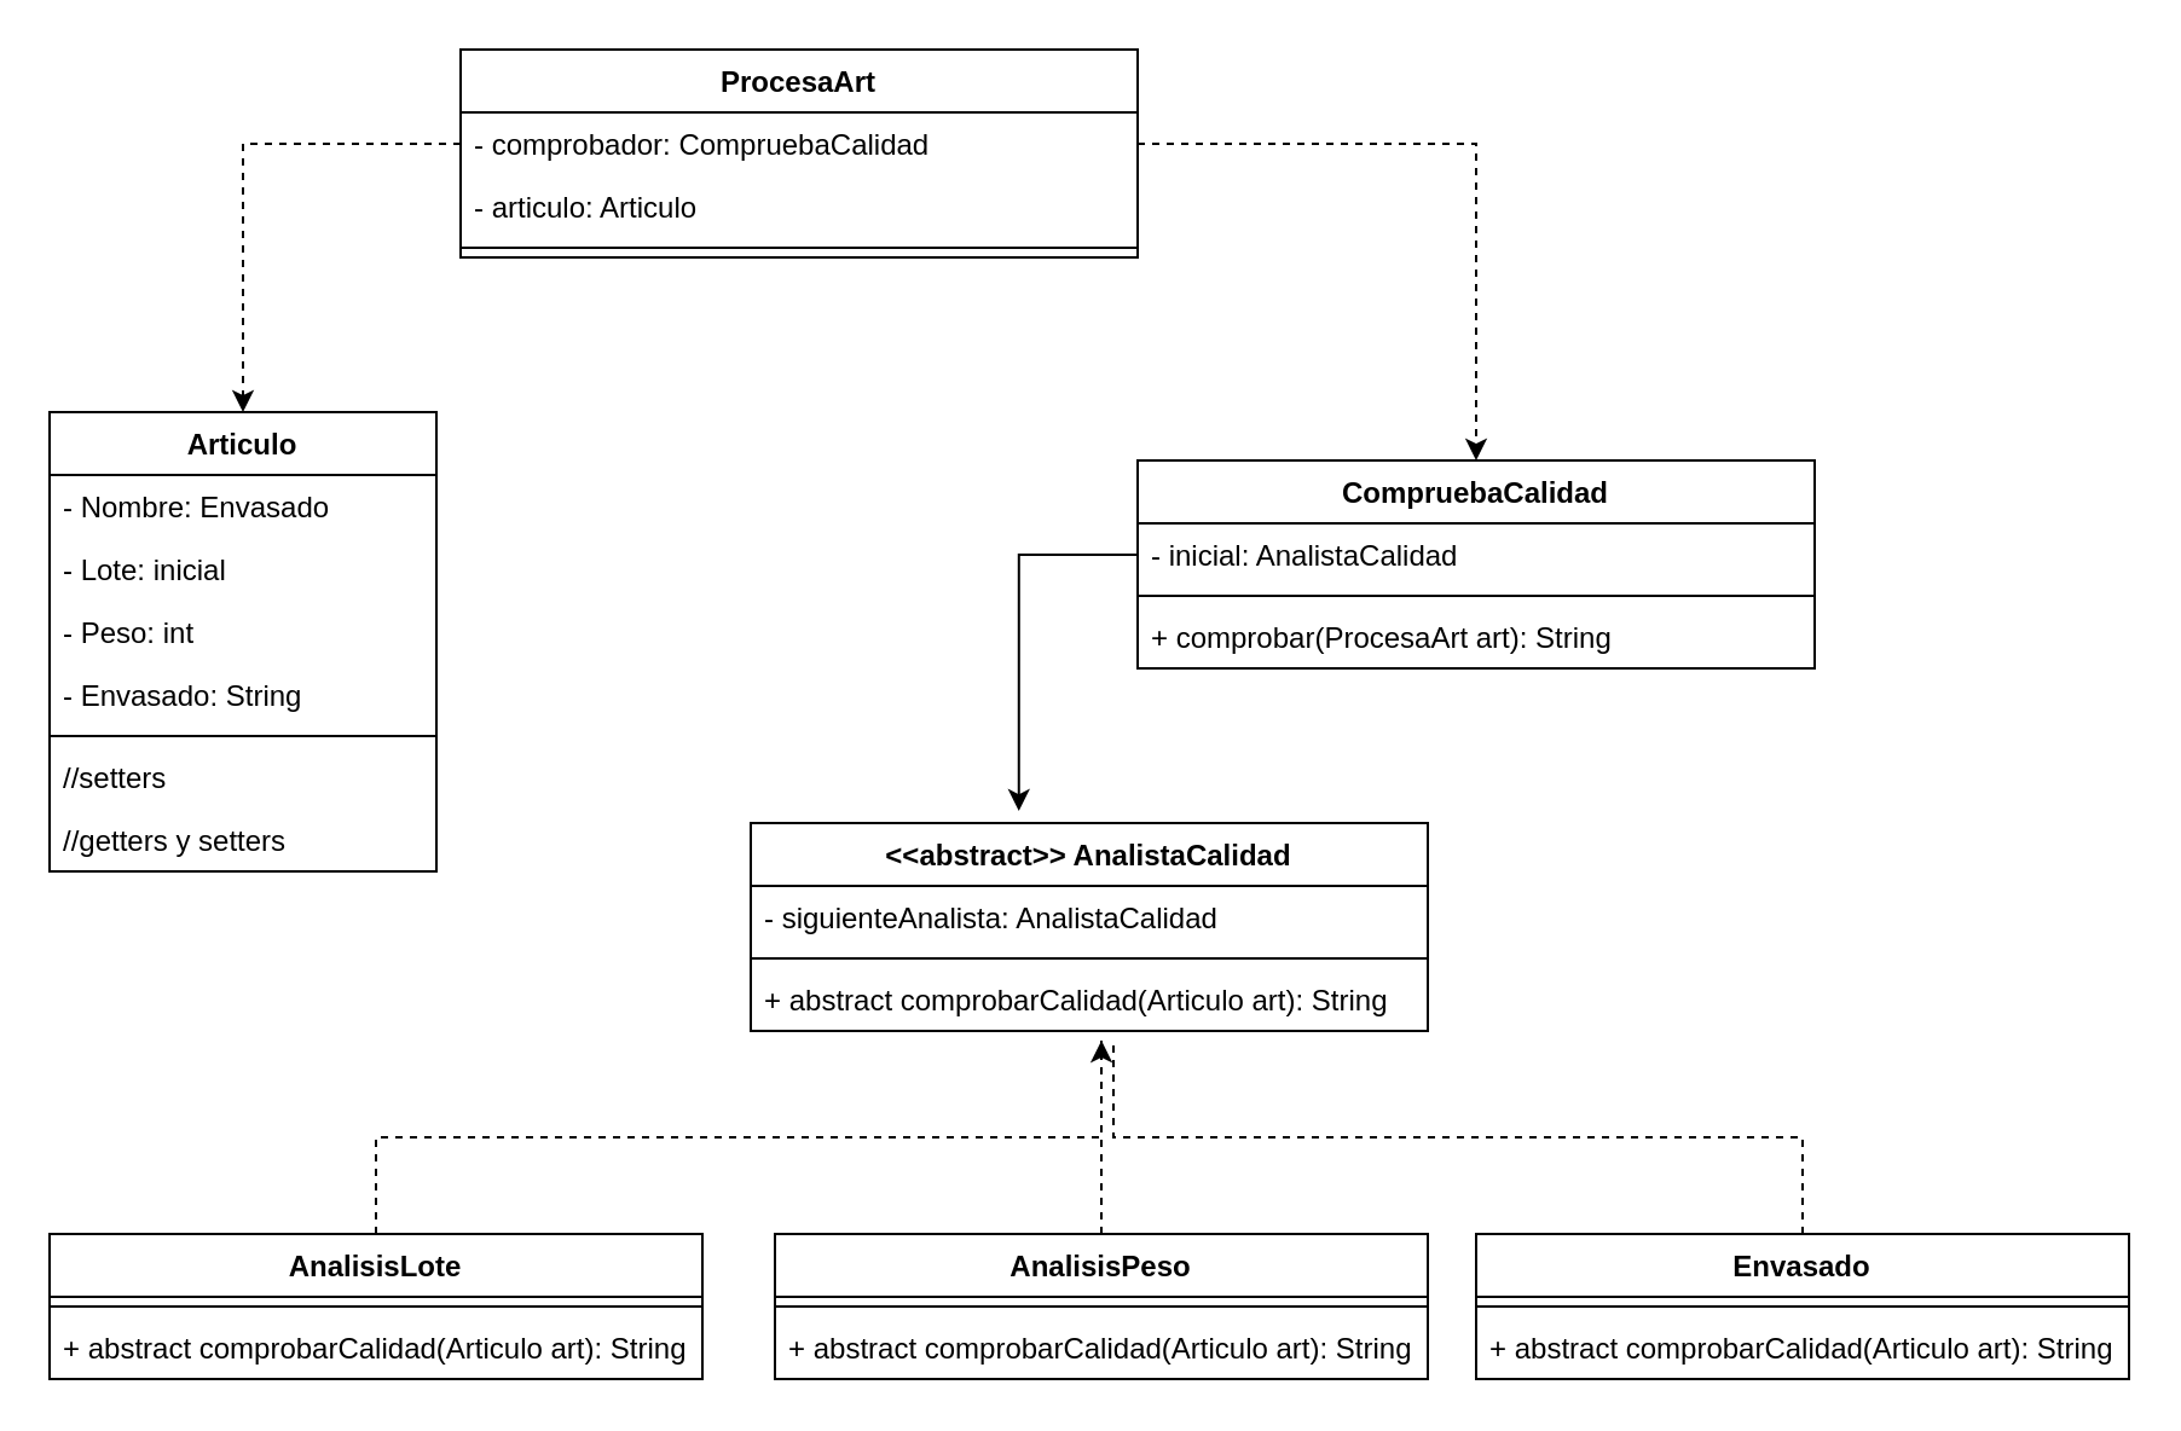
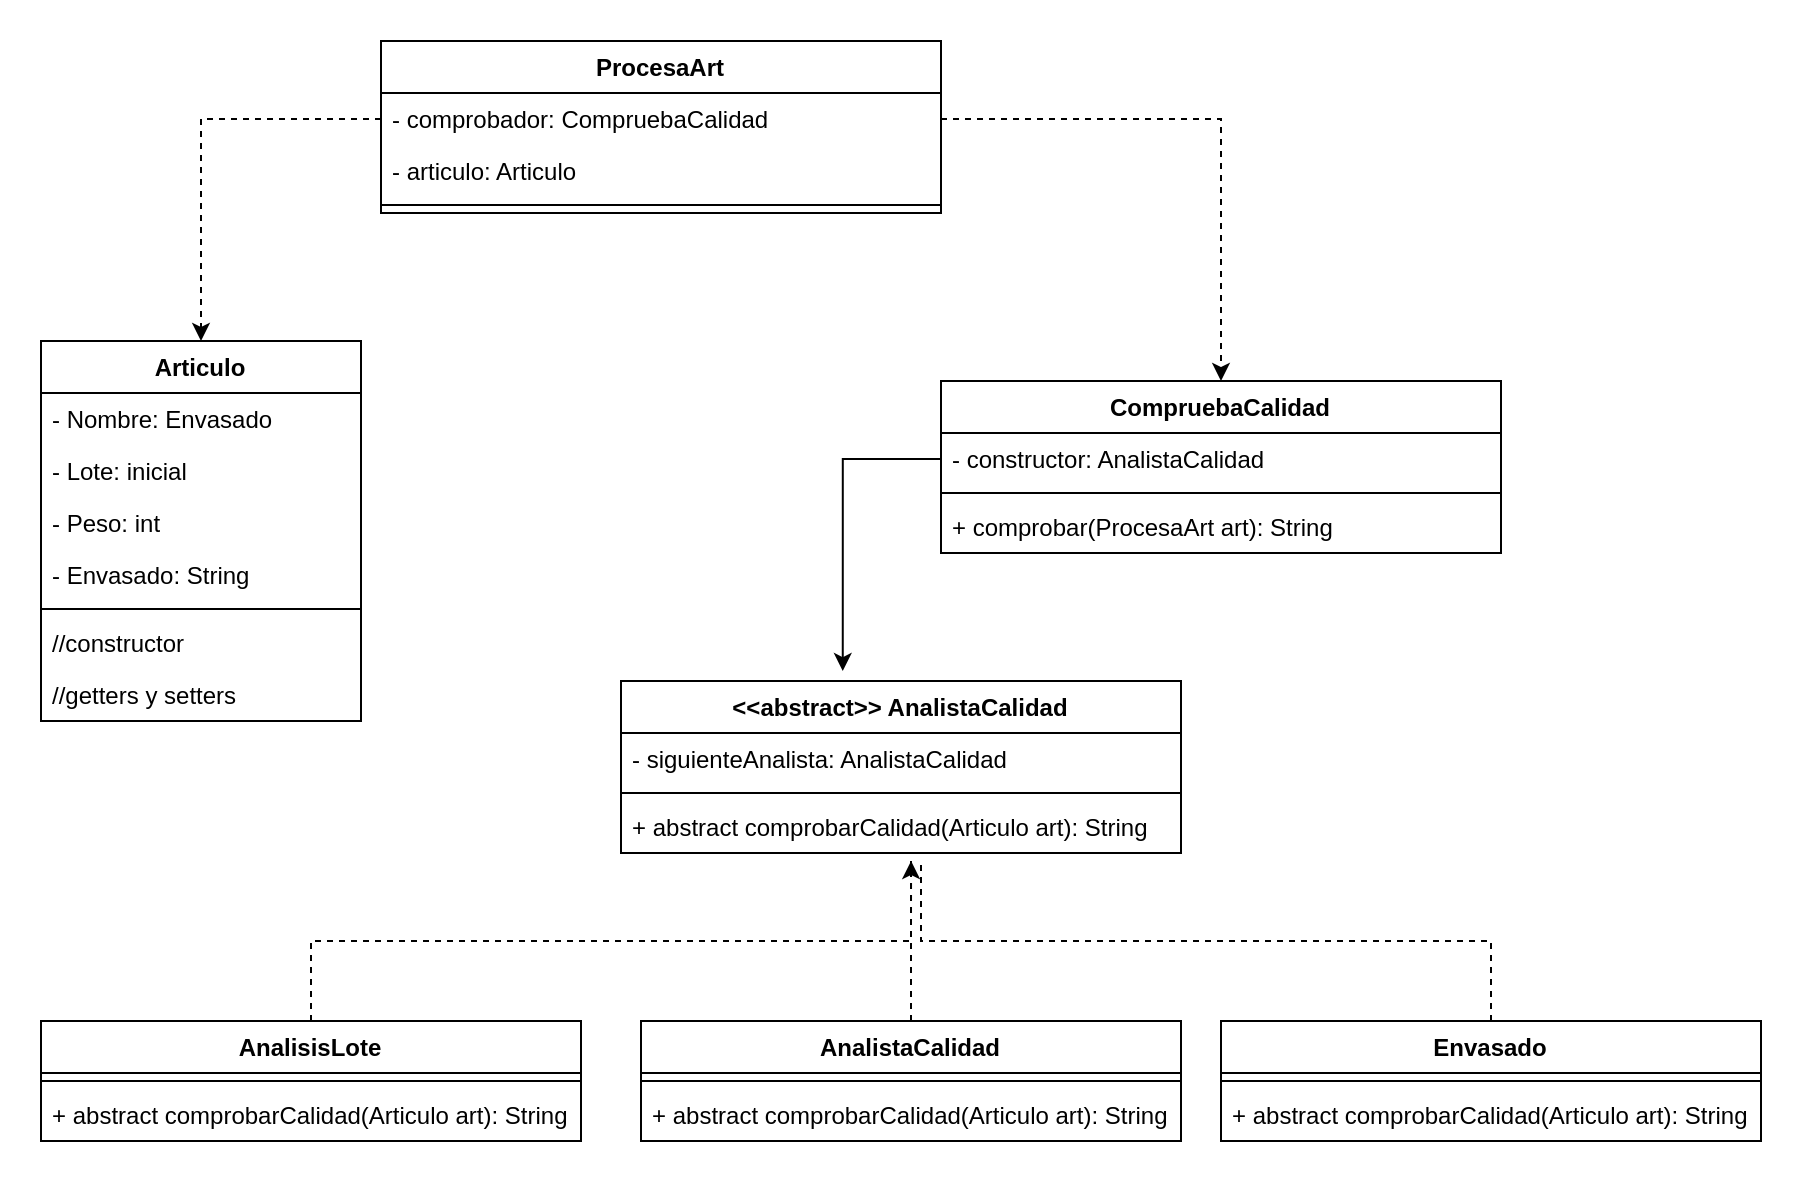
  <mxCell id="0" />
  <mxCell id="1" parent="0" />
  <mxCell id="2" style="edgeStyle=orthogonalEdgeStyle;rounded=0;orthogonalLoop=1;jettySize=auto;html=1;exitX=0.5;exitY=0;exitDx=0;exitDy=0;dashed=1;entryX=0.518;entryY=1.154;entryDx=0;entryDy=0;entryPerimeter=0;" parent="1" source="3" target="9" edge="1"><mxGeometry relative="1" as="geometry"><mxPoint x="440" y="430" as="targetPoint" /><Array as="points"><mxPoint x="155" y="470" /><mxPoint x="455" y="470" /></Array></mxGeometry></mxCell>
  <mxCell id="3" value="AnalisisLote" style="swimlane;fontStyle=1;align=center;verticalAlign=top;childLayout=stackLayout;horizontal=1;startSize=26;horizontalStack=0;resizeParent=1;resizeParentMax=0;resizeLast=0;collapsible=1;marginBottom=0;" parent="1" vertex="1"><mxGeometry x="20" y="510" width="270" height="60" as="geometry" /></mxCell>
  <mxCell id="4" value="" style="line;strokeWidth=1;fillColor=none;align=left;verticalAlign=middle;spacingTop=-1;spacingLeft=3;spacingRight=3;rotatable=0;labelPosition=right;points=[];portConstraint=eastwest;" parent="3" vertex="1"><mxGeometry y="26" width="270" height="8" as="geometry" /></mxCell>
  <mxCell id="5" value="+ abstract comprobarCalidad(Articulo art): String" style="text;strokeColor=none;fillColor=none;align=left;verticalAlign=top;spacingLeft=4;spacingRight=4;overflow=hidden;rotatable=0;points=[[0,0.5],[1,0.5]];portConstraint=eastwest;" parent="3" vertex="1"><mxGeometry y="34" width="270" height="26" as="geometry" /></mxCell>
  <mxCell id="6" value="&lt;&lt;abstract&gt;&gt; AnalistaCalidad" style="swimlane;fontStyle=1;align=center;verticalAlign=top;childLayout=stackLayout;horizontal=1;startSize=26;horizontalStack=0;resizeParent=1;resizeParentMax=0;resizeLast=0;collapsible=1;marginBottom=0;whiteSpace=wrap;" parent="1" vertex="1"><mxGeometry x="310" y="340" width="280" height="86" as="geometry" /></mxCell>
  <mxCell id="7" value="- siguienteAnalista: AnalistaCalidad" style="text;strokeColor=none;fillColor=none;align=left;verticalAlign=top;spacingLeft=4;spacingRight=4;overflow=hidden;rotatable=0;points=[[0,0.5],[1,0.5]];portConstraint=eastwest;" parent="6" vertex="1"><mxGeometry y="26" width="280" height="26" as="geometry" /></mxCell>
  <mxCell id="8" value="" style="line;strokeWidth=1;fillColor=none;align=left;verticalAlign=middle;spacingTop=-1;spacingLeft=3;spacingRight=3;rotatable=0;labelPosition=right;points=[];portConstraint=eastwest;" parent="6" vertex="1"><mxGeometry y="52" width="280" height="8" as="geometry" /></mxCell>
  <mxCell id="9" value="+ abstract comprobarCalidad(Articulo art): String" style="text;strokeColor=none;fillColor=none;align=left;verticalAlign=top;spacingLeft=4;spacingRight=4;overflow=hidden;rotatable=0;points=[[0,0.5],[1,0.5]];portConstraint=eastwest;" parent="6" vertex="1"><mxGeometry y="60" width="280" height="26" as="geometry" /></mxCell>
  <mxCell id="10" value="Articulo" style="swimlane;fontStyle=1;align=center;verticalAlign=top;childLayout=stackLayout;horizontal=1;startSize=26;horizontalStack=0;resizeParent=1;resizeParentMax=0;resizeLast=0;collapsible=1;marginBottom=0;" parent="1" vertex="1"><mxGeometry x="20" y="170" width="160" height="190" as="geometry" /></mxCell>
  <mxCell id="11" value="- Nombre: Envasado" style="text;strokeColor=none;fillColor=none;align=left;verticalAlign=top;spacingLeft=4;spacingRight=4;overflow=hidden;rotatable=0;points=[[0,0.5],[1,0.5]];portConstraint=eastwest;" parent="10" vertex="1"><mxGeometry y="26" width="160" height="26" as="geometry" /></mxCell>
  <mxCell id="12" value="- Lote: inicial" style="text;strokeColor=none;fillColor=none;align=left;verticalAlign=top;spacingLeft=4;spacingRight=4;overflow=hidden;rotatable=0;points=[[0,0.5],[1,0.5]];portConstraint=eastwest;" parent="10" vertex="1"><mxGeometry y="52" width="160" height="26" as="geometry" /></mxCell>
  <mxCell id="13" value="- Peso: int" style="text;strokeColor=none;fillColor=none;align=left;verticalAlign=top;spacingLeft=4;spacingRight=4;overflow=hidden;rotatable=0;points=[[0,0.5],[1,0.5]];portConstraint=eastwest;" parent="10" vertex="1"><mxGeometry y="78" width="160" height="26" as="geometry" /></mxCell>
  <mxCell id="14" value="- Envasado: String" style="text;strokeColor=none;fillColor=none;align=left;verticalAlign=top;spacingLeft=4;spacingRight=4;overflow=hidden;rotatable=0;points=[[0,0.5],[1,0.5]];portConstraint=eastwest;" parent="10" vertex="1"><mxGeometry y="104" width="160" height="26" as="geometry" /></mxCell>
  <mxCell id="15" value="" style="line;strokeWidth=1;fillColor=none;align=left;verticalAlign=middle;spacingTop=-1;spacingLeft=3;spacingRight=3;rotatable=0;labelPosition=right;points=[];portConstraint=eastwest;" parent="10" vertex="1"><mxGeometry y="130" width="160" height="8" as="geometry" /></mxCell>
- <mxCell id="16" value="//setters" style="text;strokeColor=none;fillColor=none;align=left;verticalAlign=top;spacingLeft=4;spacingRight=4;overflow=hidden;rotatable=0;points=[[0,0.5],[1,0.5]];portConstraint=eastwest;" parent="10" vertex="1"><mxGeometry y="138" width="160" height="26" as="geometry" /></mxCell>
+ <mxCell id="16" value="//constructor" style="text;strokeColor=none;fillColor=none;align=left;verticalAlign=top;spacingLeft=4;spacingRight=4;overflow=hidden;rotatable=0;points=[[0,0.5],[1,0.5]];portConstraint=eastwest;" parent="10" vertex="1"><mxGeometry y="138" width="160" height="26" as="geometry" /></mxCell>
  <mxCell id="17" value="//getters y setters" style="text;strokeColor=none;fillColor=none;align=left;verticalAlign=top;spacingLeft=4;spacingRight=4;overflow=hidden;rotatable=0;points=[[0,0.5],[1,0.5]];portConstraint=eastwest;" parent="10" vertex="1"><mxGeometry y="164" width="160" height="26" as="geometry" /></mxCell>
  <mxCell id="18" style="edgeStyle=orthogonalEdgeStyle;rounded=0;orthogonalLoop=1;jettySize=auto;html=1;exitX=0.5;exitY=0;exitDx=0;exitDy=0;dashed=1;endArrow=none;endFill=0;" parent="1" source="19" edge="1"><mxGeometry relative="1" as="geometry"><mxPoint x="455" y="430" as="targetPoint" /></mxGeometry></mxCell>
- <mxCell id="19" value="AnalisisPeso" style="swimlane;fontStyle=1;align=center;verticalAlign=top;childLayout=stackLayout;horizontal=1;startSize=26;horizontalStack=0;resizeParent=1;resizeParentMax=0;resizeLast=0;collapsible=1;marginBottom=0;" parent="1" vertex="1"><mxGeometry x="320" y="510" width="270" height="60" as="geometry" /></mxCell>
+ <mxCell id="19" value="AnalistaCalidad" style="swimlane;fontStyle=1;align=center;verticalAlign=top;childLayout=stackLayout;horizontal=1;startSize=26;horizontalStack=0;resizeParent=1;resizeParentMax=0;resizeLast=0;collapsible=1;marginBottom=0;" parent="1" vertex="1"><mxGeometry x="320" y="510" width="270" height="60" as="geometry" /></mxCell>
  <mxCell id="20" value="" style="line;strokeWidth=1;fillColor=none;align=left;verticalAlign=middle;spacingTop=-1;spacingLeft=3;spacingRight=3;rotatable=0;labelPosition=right;points=[];portConstraint=eastwest;" parent="19" vertex="1"><mxGeometry y="26" width="270" height="8" as="geometry" /></mxCell>
  <mxCell id="21" value="+ abstract comprobarCalidad(Articulo art): String" style="text;strokeColor=none;fillColor=none;align=left;verticalAlign=top;spacingLeft=4;spacingRight=4;overflow=hidden;rotatable=0;points=[[0,0.5],[1,0.5]];portConstraint=eastwest;" parent="19" vertex="1"><mxGeometry y="34" width="270" height="26" as="geometry" /></mxCell>
  <mxCell id="22" style="edgeStyle=orthogonalEdgeStyle;rounded=0;orthogonalLoop=1;jettySize=auto;html=1;exitX=0.5;exitY=0;exitDx=0;exitDy=0;dashed=1;endArrow=none;endFill=0;" parent="1" source="23" edge="1"><mxGeometry relative="1" as="geometry"><mxPoint x="460" y="430" as="targetPoint" /><Array as="points"><mxPoint x="745" y="470" /><mxPoint x="460" y="470" /></Array></mxGeometry></mxCell>
  <mxCell id="23" value="Envasado" style="swimlane;fontStyle=1;align=center;verticalAlign=top;childLayout=stackLayout;horizontal=1;startSize=26;horizontalStack=0;resizeParent=1;resizeParentMax=0;resizeLast=0;collapsible=1;marginBottom=0;" parent="1" vertex="1"><mxGeometry x="610" y="510" width="270" height="60" as="geometry" /></mxCell>
  <mxCell id="24" value="" style="line;strokeWidth=1;fillColor=none;align=left;verticalAlign=middle;spacingTop=-1;spacingLeft=3;spacingRight=3;rotatable=0;labelPosition=right;points=[];portConstraint=eastwest;" parent="23" vertex="1"><mxGeometry y="26" width="270" height="8" as="geometry" /></mxCell>
  <mxCell id="25" value="+ abstract comprobarCalidad(Articulo art): String" style="text;strokeColor=none;fillColor=none;align=left;verticalAlign=top;spacingLeft=4;spacingRight=4;overflow=hidden;rotatable=0;points=[[0,0.5],[1,0.5]];portConstraint=eastwest;" parent="23" vertex="1"><mxGeometry y="34" width="270" height="26" as="geometry" /></mxCell>
  <mxCell id="26" value="CompruebaCalidad" style="swimlane;fontStyle=1;align=center;verticalAlign=top;childLayout=stackLayout;horizontal=1;startSize=26;horizontalStack=0;resizeParent=1;resizeParentMax=0;resizeLast=0;collapsible=1;marginBottom=0;whiteSpace=wrap;" parent="1" vertex="1"><mxGeometry x="470" y="190" width="280" height="86" as="geometry" /></mxCell>
- <mxCell id="27" value="- inicial: AnalistaCalidad" style="text;strokeColor=none;fillColor=none;align=left;verticalAlign=top;spacingLeft=4;spacingRight=4;overflow=hidden;rotatable=0;points=[[0,0.5],[1,0.5]];portConstraint=eastwest;" parent="26" vertex="1"><mxGeometry y="26" width="280" height="26" as="geometry" /></mxCell>
+ <mxCell id="27" value="- constructor: AnalistaCalidad" style="text;strokeColor=none;fillColor=none;align=left;verticalAlign=top;spacingLeft=4;spacingRight=4;overflow=hidden;rotatable=0;points=[[0,0.5],[1,0.5]];portConstraint=eastwest;" parent="26" vertex="1"><mxGeometry y="26" width="280" height="26" as="geometry" /></mxCell>
  <mxCell id="28" value="" style="line;strokeWidth=1;fillColor=none;align=left;verticalAlign=middle;spacingTop=-1;spacingLeft=3;spacingRight=3;rotatable=0;labelPosition=right;points=[];portConstraint=eastwest;" parent="26" vertex="1"><mxGeometry y="52" width="280" height="8" as="geometry" /></mxCell>
  <mxCell id="29" value="+ comprobar(ProcesaArt art): String" style="text;strokeColor=none;fillColor=none;align=left;verticalAlign=top;spacingLeft=4;spacingRight=4;overflow=hidden;rotatable=0;points=[[0,0.5],[1,0.5]];portConstraint=eastwest;" parent="26" vertex="1"><mxGeometry y="60" width="280" height="26" as="geometry" /></mxCell>
  <mxCell id="30" value="ProcesaArt" style="swimlane;fontStyle=1;align=center;verticalAlign=top;childLayout=stackLayout;horizontal=1;startSize=26;horizontalStack=0;resizeParent=1;resizeParentMax=0;resizeLast=0;collapsible=1;marginBottom=0;whiteSpace=wrap;" parent="1" vertex="1"><mxGeometry x="190" y="20" width="280" height="86" as="geometry" /></mxCell>
  <mxCell id="31" value="- comprobador: CompruebaCalidad" style="text;strokeColor=none;fillColor=none;align=left;verticalAlign=top;spacingLeft=4;spacingRight=4;overflow=hidden;rotatable=0;points=[[0,0.5],[1,0.5]];portConstraint=eastwest;" parent="30" vertex="1"><mxGeometry y="26" width="280" height="26" as="geometry" /></mxCell>
  <mxCell id="32" value="- articulo: Articulo" style="text;strokeColor=none;fillColor=none;align=left;verticalAlign=top;spacingLeft=4;spacingRight=4;overflow=hidden;rotatable=0;points=[[0,0.5],[1,0.5]];portConstraint=eastwest;" parent="30" vertex="1"><mxGeometry y="52" width="280" height="26" as="geometry" /></mxCell>
  <mxCell id="33" value="" style="line;strokeWidth=1;fillColor=none;align=left;verticalAlign=middle;spacingTop=-1;spacingLeft=3;spacingRight=3;rotatable=0;labelPosition=right;points=[];portConstraint=eastwest;" parent="30" vertex="1"><mxGeometry y="78" width="280" height="8" as="geometry" /></mxCell>
  <mxCell id="34" style="edgeStyle=orthogonalEdgeStyle;rounded=0;orthogonalLoop=1;jettySize=auto;html=1;exitX=0;exitY=0.5;exitDx=0;exitDy=0;entryX=0.5;entryY=0;entryDx=0;entryDy=0;dashed=1;" parent="1" source="31" target="10" edge="1"><mxGeometry relative="1" as="geometry" /></mxCell>
  <mxCell id="35" style="edgeStyle=orthogonalEdgeStyle;rounded=0;orthogonalLoop=1;jettySize=auto;html=1;entryX=0.5;entryY=0;entryDx=0;entryDy=0;dashed=1;" parent="1" source="31" target="26" edge="1"><mxGeometry relative="1" as="geometry" /></mxCell>
  <mxCell id="36" style="edgeStyle=orthogonalEdgeStyle;rounded=0;orthogonalLoop=1;jettySize=auto;html=1;exitX=0;exitY=0.5;exitDx=0;exitDy=0;entryX=0.396;entryY=-0.058;entryDx=0;entryDy=0;entryPerimeter=0;" parent="1" source="27" target="6" edge="1"><mxGeometry relative="1" as="geometry" /></mxCell>
